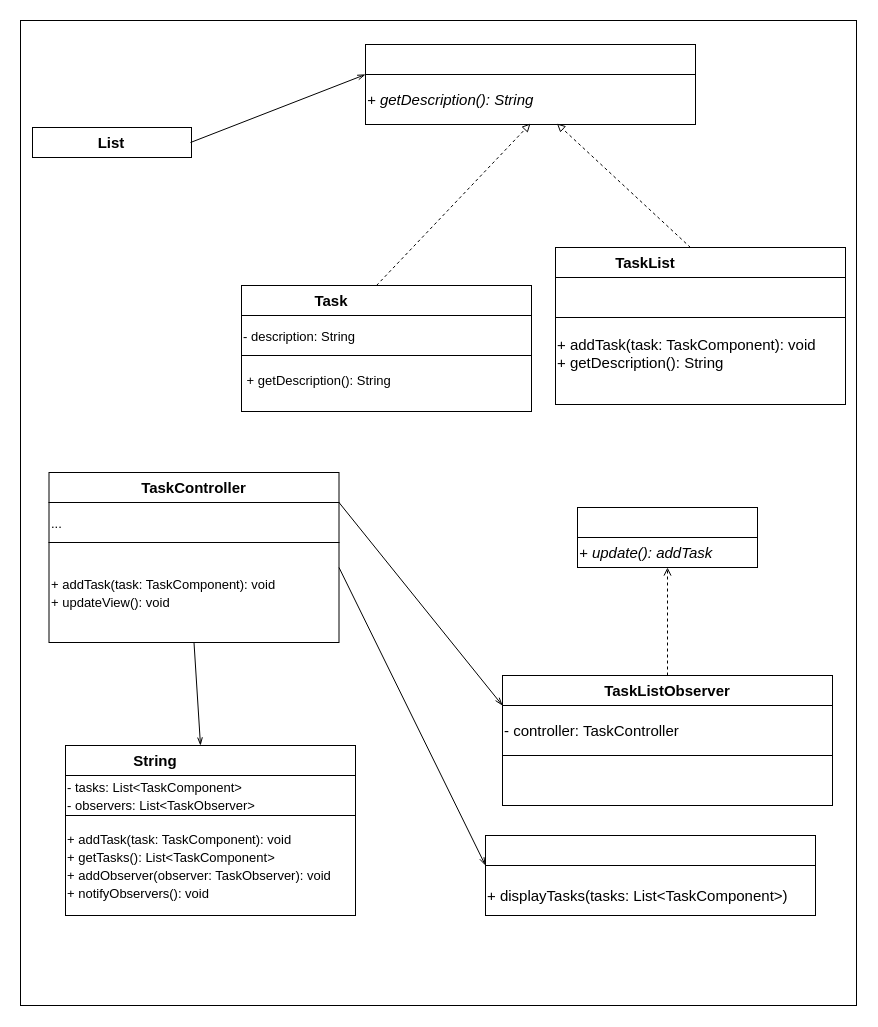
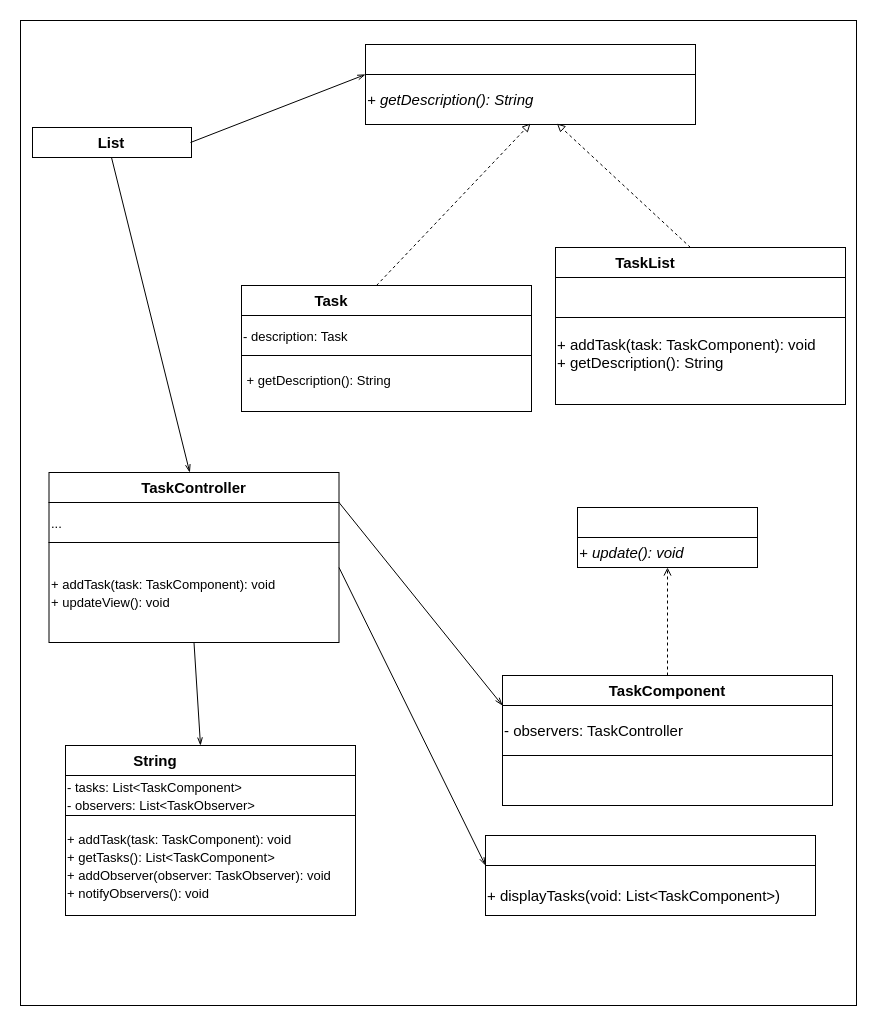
  <mxCell id="0" />
  <mxCell id="1" parent="0" />
  <mxCell id="2" value="" style="rounded=0;whiteSpace=wrap;html=1;fillColor=none;strokeColor=#000000;" parent="1" vertex="1"><mxGeometry x="65" y="745" width="290" height="30" as="geometry" /></mxCell>
  <mxCell id="3" value="" style="rounded=0;whiteSpace=wrap;html=1;fillColor=none;strokeColor=#000000;" parent="1" vertex="1"><mxGeometry x="65" y="775" width="290" height="40" as="geometry" /></mxCell>
  <mxCell id="4" value="String" style="text;html=1;strokeColor=none;fillColor=none;align=center;verticalAlign=middle;whiteSpace=wrap;rounded=0;fontColor=#000000;fontStyle=1;fontSize=15;" parent="1" vertex="1"><mxGeometry x="65" y="745" width="180" height="30" as="geometry" /></mxCell>
  <mxCell id="5" value="&lt;pre&gt;&lt;code style=&quot;font-size: 13px;&quot; class=&quot;!whitespace-pre hljs language-sql&quot;&gt;&lt;font style=&quot;font-size: 13px;&quot; face=&quot;Helvetica&quot; color=&quot;#000000&quot;&gt;&lt;span class=&quot;hljs-operator&quot;&gt;-&lt;/span&gt; tasks: List&lt;span class=&quot;hljs-operator&quot;&gt;&amp;lt;&lt;/span&gt;TaskComponent&lt;span class=&quot;hljs-operator&quot;&gt;&amp;gt;&lt;/span&gt;            &lt;br&gt;&lt;span class=&quot;hljs-operator&quot;&gt;-&lt;/span&gt; observers: List&lt;span class=&quot;hljs-operator&quot;&gt;&amp;lt;&lt;/span&gt;TaskObserver&lt;span class=&quot;hljs-operator&quot;&gt;&amp;gt;&lt;/span&gt;&lt;/font&gt;&lt;/code&gt;&lt;/pre&gt;" style="text;html=1;strokeColor=none;fillColor=none;align=left;verticalAlign=middle;whiteSpace=wrap;rounded=0;fontColor=#000000;fontStyle=0;fontSize=15;" parent="1" vertex="1"><mxGeometry x="65" y="780" width="210" height="30" as="geometry" /></mxCell>
  <mxCell id="6" value="" style="rounded=0;whiteSpace=wrap;html=1;fillColor=none;strokeColor=#000000;" parent="1" vertex="1"><mxGeometry x="577" y="507" width="180" height="30" as="geometry" /></mxCell>
  <mxCell id="7" value="" style="rounded=0;whiteSpace=wrap;html=1;fillColor=none;strokeColor=#000000;" parent="1" vertex="1"><mxGeometry x="577" y="537" width="180" height="30" as="geometry" /></mxCell>
- <mxCell id="8" value="+ update(): addTask" style="text;html=1;strokeColor=none;fillColor=none;align=left;verticalAlign=middle;whiteSpace=wrap;rounded=0;fontColor=#000000;fontStyle=2;fontSize=15;" parent="1" vertex="1"><mxGeometry x="577" y="537" width="180" height="30" as="geometry" /></mxCell>
+ <mxCell id="8" value="+ update(): void" style="text;html=1;strokeColor=none;fillColor=none;align=left;verticalAlign=middle;whiteSpace=wrap;rounded=0;fontColor=#000000;fontStyle=2;fontSize=15;" parent="1" vertex="1"><mxGeometry x="577" y="537" width="180" height="30" as="geometry" /></mxCell>
  <mxCell id="9" value="" style="rounded=0;whiteSpace=wrap;html=1;fillColor=none;strokeColor=#000000;" vertex="1" parent="1"><mxGeometry x="65" y="815" width="290" height="100" as="geometry" /></mxCell>
  <mxCell id="10" value="&lt;pre&gt;&lt;font face=&quot;Helvetica&quot;&gt;&lt;span style=&quot;font-size: 13px;&quot;&gt;+ addTask(task: TaskComponent): void   &lt;br/&gt;+ getTasks(): List&amp;lt;TaskComponent&amp;gt;       &lt;br/&gt;+ addObserver(observer: TaskObserver): void&lt;br/&gt;+ notifyObservers(): void &lt;/span&gt;&lt;/font&gt;&lt;br&gt;&lt;/pre&gt;" style="text;html=1;strokeColor=none;fillColor=none;align=left;verticalAlign=middle;whiteSpace=wrap;rounded=0;fontColor=#000000;fontStyle=0;fontSize=15;" vertex="1" parent="1"><mxGeometry x="65" y="815" width="290" height="100" as="geometry" /></mxCell>
  <mxCell id="11" value="" style="rounded=0;whiteSpace=wrap;html=1;fillColor=none;strokeColor=#000000;" vertex="1" parent="1"><mxGeometry x="485" y="835" width="330" height="30" as="geometry" /></mxCell>
  <mxCell id="12" value="" style="rounded=0;whiteSpace=wrap;html=1;fillColor=none;strokeColor=#000000;" vertex="1" parent="1"><mxGeometry x="485" y="865" width="330" height="50" as="geometry" /></mxCell>
- <mxCell id="13" value="&lt;pre&gt;&lt;code&gt;&lt;font color=&quot;#000000&quot; face=&quot;Helvetica&quot;&gt;+ displayTasks(tasks: List&amp;lt;TaskComponent&amp;gt;)&lt;/font&gt;&lt;/code&gt;&lt;br&gt;&lt;/pre&gt;" style="text;html=1;strokeColor=none;fillColor=none;align=left;verticalAlign=middle;whiteSpace=wrap;rounded=0;fontColor=#000000;fontStyle=0;fontSize=15;" vertex="1" parent="1"><mxGeometry x="485" y="865" width="330" height="60" as="geometry" /></mxCell>
+ <mxCell id="13" value="&lt;pre&gt;&lt;code&gt;&lt;font color=&quot;#000000&quot; face=&quot;Helvetica&quot;&gt;+ displayTasks(void: List&amp;lt;TaskComponent&amp;gt;)&lt;/font&gt;&lt;/code&gt;&lt;br&gt;&lt;/pre&gt;" style="text;html=1;strokeColor=none;fillColor=none;align=left;verticalAlign=middle;whiteSpace=wrap;rounded=0;fontColor=#000000;fontStyle=0;fontSize=15;" vertex="1" parent="1"><mxGeometry x="485" y="865" width="330" height="60" as="geometry" /></mxCell>
  <mxCell id="14" value="" style="rounded=0;whiteSpace=wrap;html=1;fillColor=none;strokeColor=#000000;" vertex="1" parent="1"><mxGeometry x="48.5" y="472" width="290" height="30" as="geometry" /></mxCell>
  <mxCell id="15" value="" style="rounded=0;whiteSpace=wrap;html=1;fillColor=none;strokeColor=#000000;" vertex="1" parent="1"><mxGeometry x="48.5" y="502" width="290" height="40" as="geometry" /></mxCell>
  <mxCell id="16" value="TaskController" style="text;html=1;strokeColor=none;fillColor=none;align=center;verticalAlign=middle;whiteSpace=wrap;rounded=0;fontColor=#000000;fontStyle=1;fontSize=15;" vertex="1" parent="1"><mxGeometry x="48.5" y="472" width="289" height="30" as="geometry" /></mxCell>
  <mxCell id="17" value="" style="rounded=0;whiteSpace=wrap;html=1;fillColor=none;strokeColor=#000000;" vertex="1" parent="1"><mxGeometry x="48.5" y="542" width="290" height="100" as="geometry" /></mxCell>
  <mxCell id="18" style="edgeStyle=none;html=1;exitX=1;exitY=0.25;exitDx=0;exitDy=0;entryX=0;entryY=0;entryDx=0;entryDy=0;strokeColor=#000000;fontFamily=Helvetica;fontSize=14;fontColor=#000000;endArrow=openThin;endFill=0;" edge="1" parent="1" source="20" target="13"><mxGeometry relative="1" as="geometry" /></mxCell>
  <mxCell id="19" style="edgeStyle=none;html=1;exitX=0.5;exitY=1;exitDx=0;exitDy=0;entryX=0.75;entryY=0;entryDx=0;entryDy=0;strokeColor=#000000;fontFamily=Helvetica;fontSize=14;fontColor=#000000;endArrow=openThin;endFill=0;" edge="1" parent="1" source="20" target="4"><mxGeometry relative="1" as="geometry" /></mxCell>
  <mxCell id="20" value="&lt;pre&gt;&lt;font face=&quot;Helvetica&quot;&gt;&lt;span style=&quot;font-size: 13px;&quot;&gt;+ addTask(task: TaskComponent): void&lt;br/&gt;+ updateView(): void&lt;/span&gt;&lt;/font&gt;&lt;br&gt;&lt;/pre&gt;" style="text;html=1;strokeColor=none;fillColor=none;align=left;verticalAlign=middle;whiteSpace=wrap;rounded=0;fontColor=#000000;fontStyle=0;fontSize=15;" vertex="1" parent="1"><mxGeometry x="48.5" y="542" width="290" height="100" as="geometry" /></mxCell>
  <mxCell id="21" value="" style="rounded=0;whiteSpace=wrap;html=1;fillColor=none;strokeColor=#000000;" vertex="1" parent="1"><mxGeometry x="365" y="44" width="330" height="30" as="geometry" /></mxCell>
  <mxCell id="22" value="" style="rounded=0;whiteSpace=wrap;html=1;fillColor=none;strokeColor=#000000;" vertex="1" parent="1"><mxGeometry x="365" y="74" width="330" height="50" as="geometry" /></mxCell>
  <mxCell id="23" value="&lt;pre&gt;&lt;font face=&quot;Helvetica&quot;&gt;+ getDescription(): String&lt;/font&gt;&lt;br&gt;&lt;/pre&gt;" style="text;html=1;strokeColor=none;fillColor=none;align=left;verticalAlign=middle;whiteSpace=wrap;rounded=0;fontColor=#000000;fontStyle=2;fontSize=15;" vertex="1" parent="1"><mxGeometry x="365" y="74" width="330" height="49" as="geometry" /></mxCell>
  <mxCell id="24" value="" style="rounded=0;whiteSpace=wrap;html=1;fillColor=none;strokeColor=#000000;" vertex="1" parent="1"><mxGeometry x="241" y="285" width="290" height="30" as="geometry" /></mxCell>
  <mxCell id="25" value="" style="rounded=0;whiteSpace=wrap;html=1;fillColor=none;strokeColor=#000000;" vertex="1" parent="1"><mxGeometry x="241" y="315" width="290" height="40" as="geometry" /></mxCell>
  <mxCell id="26" style="edgeStyle=none;html=1;exitX=0.75;exitY=0;exitDx=0;exitDy=0;entryX=0.5;entryY=1;entryDx=0;entryDy=0;dashed=1;strokeColor=#000000;fontFamily=Helvetica;fontSize=14;fontColor=#000000;endArrow=block;endFill=0;" edge="1" parent="1" source="27" target="23"><mxGeometry relative="1" as="geometry" /></mxCell>
  <mxCell id="27" value="Task" style="text;html=1;strokeColor=none;fillColor=none;align=center;verticalAlign=middle;whiteSpace=wrap;rounded=0;fontColor=#000000;fontStyle=1;fontSize=15;" vertex="1" parent="1"><mxGeometry x="241" y="285" width="180" height="30" as="geometry" /></mxCell>
- <mxCell id="28" value="&lt;pre&gt;&lt;font face=&quot;Helvetica&quot;&gt;&lt;span style=&quot;font-size: 13px;&quot;&gt;- description: String&lt;/span&gt;&lt;/font&gt;&lt;br&gt;&lt;/pre&gt;" style="text;html=1;strokeColor=none;fillColor=none;align=left;verticalAlign=middle;whiteSpace=wrap;rounded=0;fontColor=#000000;fontStyle=0;fontSize=15;" vertex="1" parent="1"><mxGeometry x="241" y="320" width="210" height="30" as="geometry" /></mxCell>
+ <mxCell id="28" value="&lt;pre&gt;&lt;font face=&quot;Helvetica&quot;&gt;&lt;span style=&quot;font-size: 13px;&quot;&gt;- description: Task&lt;/span&gt;&lt;/font&gt;&lt;br&gt;&lt;/pre&gt;" style="text;html=1;strokeColor=none;fillColor=none;align=left;verticalAlign=middle;whiteSpace=wrap;rounded=0;fontColor=#000000;fontStyle=0;fontSize=15;" vertex="1" parent="1"><mxGeometry x="241" y="320" width="210" height="30" as="geometry" /></mxCell>
  <mxCell id="29" value="" style="rounded=0;whiteSpace=wrap;html=1;fillColor=none;strokeColor=#000000;" vertex="1" parent="1"><mxGeometry x="241" y="355" width="290" height="56" as="geometry" /></mxCell>
  <mxCell id="30" value="&lt;pre&gt;&lt;font face=&quot;Helvetica&quot;&gt;&lt;span style=&quot;font-size: 13px;&quot;&gt; + getDescription(): String&lt;/span&gt;&lt;/font&gt;&lt;br&gt;&lt;/pre&gt;" style="text;html=1;strokeColor=none;fillColor=none;align=left;verticalAlign=middle;whiteSpace=wrap;rounded=0;fontColor=#000000;fontStyle=0;fontSize=15;" vertex="1" parent="1"><mxGeometry x="241" y="355" width="290" height="48" as="geometry" /></mxCell>
  <mxCell id="31" value="" style="rounded=0;whiteSpace=wrap;html=1;fillColor=none;strokeColor=#000000;" vertex="1" parent="1"><mxGeometry x="555" y="247" width="290" height="30" as="geometry" /></mxCell>
  <mxCell id="32" value="" style="rounded=0;whiteSpace=wrap;html=1;fillColor=none;strokeColor=#000000;" vertex="1" parent="1"><mxGeometry x="555" y="277" width="290" height="40" as="geometry" /></mxCell>
  <mxCell id="33" style="edgeStyle=none;html=1;exitX=0.75;exitY=0;exitDx=0;exitDy=0;fontFamily=Helvetica;fontSize=14;fontColor=#000000;dashed=1;strokeColor=#000000;endArrow=block;endFill=0;" edge="1" parent="1" source="34" target="23"><mxGeometry relative="1" as="geometry" /></mxCell>
  <mxCell id="34" value="TaskList" style="text;html=1;strokeColor=none;fillColor=none;align=center;verticalAlign=middle;whiteSpace=wrap;rounded=0;fontColor=#000000;fontStyle=1;fontSize=15;" vertex="1" parent="1"><mxGeometry x="555" y="247" width="180" height="30" as="geometry" /></mxCell>
  <mxCell id="35" value="" style="rounded=0;whiteSpace=wrap;html=1;fillColor=none;strokeColor=#000000;" vertex="1" parent="1"><mxGeometry x="555" y="317" width="290" height="87" as="geometry" /></mxCell>
  <mxCell id="36" value="+ addTask(task: TaskComponent): void&#10;+ getDescription(): String" style="text;html=1;strokeColor=none;fillColor=none;align=left;verticalAlign=middle;whiteSpace=wrap;rounded=0;fontColor=#000000;fontStyle=0;fontSize=15;" vertex="1" parent="1"><mxGeometry x="555" y="320" width="288" height="65" as="geometry" /></mxCell>
  <mxCell id="37" value="" style="rounded=0;whiteSpace=wrap;html=1;fillColor=none;strokeColor=#000000;" vertex="1" parent="1"><mxGeometry x="502" y="675" width="330" height="30" as="geometry" /></mxCell>
  <mxCell id="38" style="edgeStyle=none;html=1;exitX=0.5;exitY=0;exitDx=0;exitDy=0;entryX=0.5;entryY=1;entryDx=0;entryDy=0;dashed=1;strokeColor=#000000;fontFamily=Helvetica;fontSize=14;fontColor=#000000;endArrow=open;endFill=0;" edge="1" parent="1" source="39" target="8"><mxGeometry relative="1" as="geometry" /></mxCell>
- <mxCell id="39" value="TaskListObserver" style="text;html=1;strokeColor=none;fillColor=none;align=center;verticalAlign=middle;whiteSpace=wrap;rounded=0;fontColor=#000000;fontStyle=1;fontSize=15;" vertex="1" parent="1"><mxGeometry x="502" y="675" width="330" height="30" as="geometry" /></mxCell>
+ <mxCell id="39" value="TaskComponent" style="text;html=1;strokeColor=none;fillColor=none;align=center;verticalAlign=middle;whiteSpace=wrap;rounded=0;fontColor=#000000;fontStyle=1;fontSize=15;" vertex="1" parent="1"><mxGeometry x="502" y="675" width="330" height="30" as="geometry" /></mxCell>
  <mxCell id="40" value="" style="rounded=0;whiteSpace=wrap;html=1;fillColor=none;strokeColor=#000000;" vertex="1" parent="1"><mxGeometry x="502" y="705" width="330" height="50" as="geometry" /></mxCell>
- <mxCell id="41" value="&lt;pre&gt;&lt;font face=&quot;Helvetica&quot;&gt;- controller: TaskController&lt;/font&gt;&lt;/pre&gt;" style="text;html=1;strokeColor=none;fillColor=none;align=left;verticalAlign=middle;whiteSpace=wrap;rounded=0;fontColor=#000000;fontStyle=0;fontSize=15;" vertex="1" parent="1"><mxGeometry x="502" y="705" width="330" height="49" as="geometry" /></mxCell>
+ <mxCell id="41" value="&lt;pre&gt;&lt;font face=&quot;Helvetica&quot;&gt;- observers: TaskController&lt;/font&gt;&lt;/pre&gt;" style="text;html=1;strokeColor=none;fillColor=none;align=left;verticalAlign=middle;whiteSpace=wrap;rounded=0;fontColor=#000000;fontStyle=0;fontSize=15;" vertex="1" parent="1"><mxGeometry x="502" y="705" width="330" height="49" as="geometry" /></mxCell>
  <mxCell id="42" style="edgeStyle=none;html=1;exitX=1;exitY=0;exitDx=0;exitDy=0;entryX=0;entryY=0;entryDx=0;entryDy=0;strokeColor=#000000;fontFamily=Helvetica;fontSize=14;fontColor=#000000;endArrow=openThin;endFill=0;" edge="1" parent="1" source="43" target="41"><mxGeometry relative="1" as="geometry" /></mxCell>
  <mxCell id="43" value="&lt;pre&gt;&lt;font face=&quot;Helvetica&quot;&gt;&lt;span style=&quot;font-size: 13px;&quot;&gt;...&lt;/span&gt;&lt;/font&gt;&lt;/pre&gt;" style="text;html=1;strokeColor=none;fillColor=none;align=left;verticalAlign=middle;whiteSpace=wrap;rounded=0;fontColor=#000000;fontStyle=0;fontSize=15;" vertex="1" parent="1"><mxGeometry x="48.5" y="502" width="290" height="40" as="geometry" /></mxCell>
  <mxCell id="44" value="" style="rounded=0;whiteSpace=wrap;html=1;fillColor=none;strokeColor=#000000;" vertex="1" parent="1"><mxGeometry x="502" y="755" width="330" height="50" as="geometry" /></mxCell>
  <mxCell id="45" value="" style="rounded=0;whiteSpace=wrap;html=1;fillColor=none;strokeColor=#000000;" vertex="1" parent="1"><mxGeometry x="32" y="127" width="159" height="30" as="geometry" /></mxCell>
+ <mxCell id="46" style="edgeStyle=none;html=1;exitX=0.5;exitY=1;exitDx=0;exitDy=0;strokeColor=#000000;fontFamily=Helvetica;fontSize=14;fontColor=#000000;endArrow=openThin;endFill=0;" edge="1" parent="1" source="48" target="16"><mxGeometry relative="1" as="geometry" /></mxCell>
  <mxCell id="47" style="edgeStyle=none;html=1;exitX=1;exitY=0.5;exitDx=0;exitDy=0;entryX=0;entryY=0;entryDx=0;entryDy=0;strokeColor=#000000;fontFamily=Helvetica;fontSize=14;fontColor=#000000;endArrow=openThin;endFill=0;" edge="1" parent="1" source="48" target="23"><mxGeometry relative="1" as="geometry" /></mxCell>
  <mxCell id="48" value="List" style="text;html=1;strokeColor=none;fillColor=none;align=center;verticalAlign=middle;whiteSpace=wrap;rounded=0;fontColor=#000000;fontStyle=1;fontSize=15;" vertex="1" parent="1"><mxGeometry x="32" y="127" width="158" height="30" as="geometry" /></mxCell>
  <mxCell id="49" value="" style="rounded=0;whiteSpace=wrap;html=1;fontFamily=Helvetica;fontSize=14;fontColor=#000000;fillColor=none;" vertex="1" parent="1"><mxGeometry x="20" y="20" width="836" height="985" as="geometry" /></mxCell>
